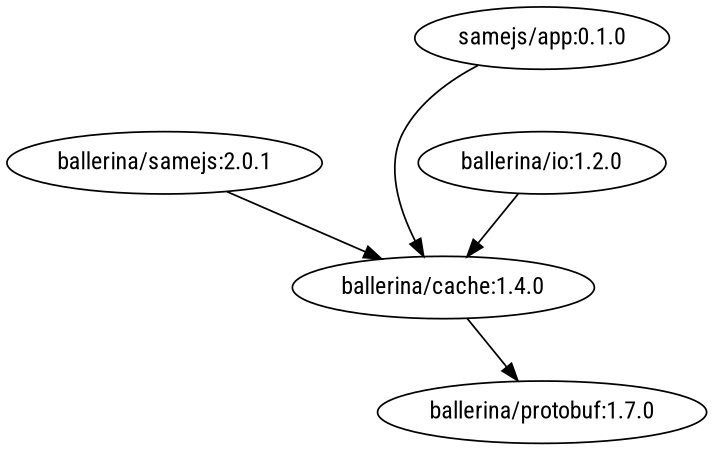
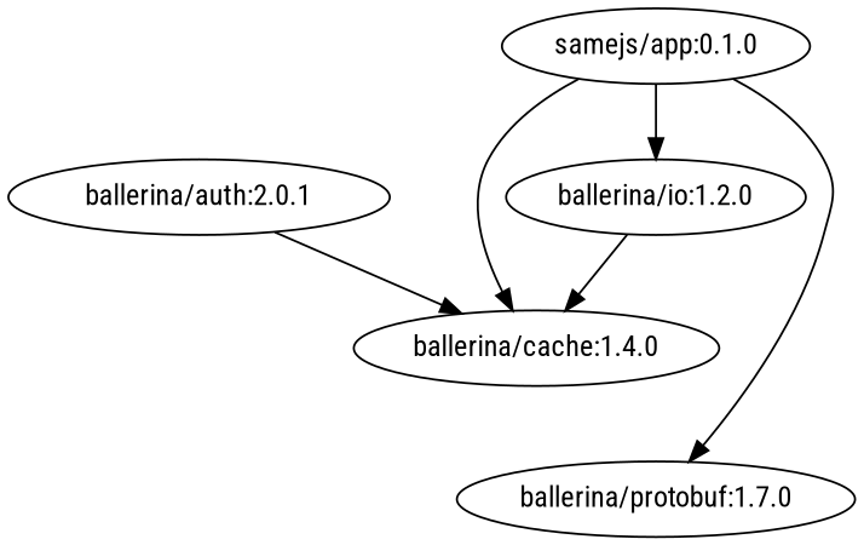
  digraph {
    fontname="Roboto Condensed"
    node [fontname="Roboto Condensed"]
    edge [fontname="Roboto Condensed"]
-   "ballerina/auth:2.0.1" [label="ballerina/samejs:2.0.1"]
+   "ballerina/auth:2.0.1"
    "ballerina/cache:1.4.0"
    "ballerina/io:1.2.0"
    "samejs/app:0.1.0"
    "ballerina/protobuf:1.7.0"
    "ballerina/auth:2.0.1" -> "ballerina/cache:1.4.0"
    "ballerina/io:1.2.0" -> "ballerina/cache:1.4.0"
    "samejs/app:0.1.0" -> "ballerina/cache:1.4.0"
-   "ballerina/cache:1.4.0" -> "ballerina/protobuf:1.7.0"
+   "samejs/app:0.1.0" -> "ballerina/io:1.2.0"
+   "samejs/app:0.1.0" -> "ballerina/protobuf:1.7.0"
  }
